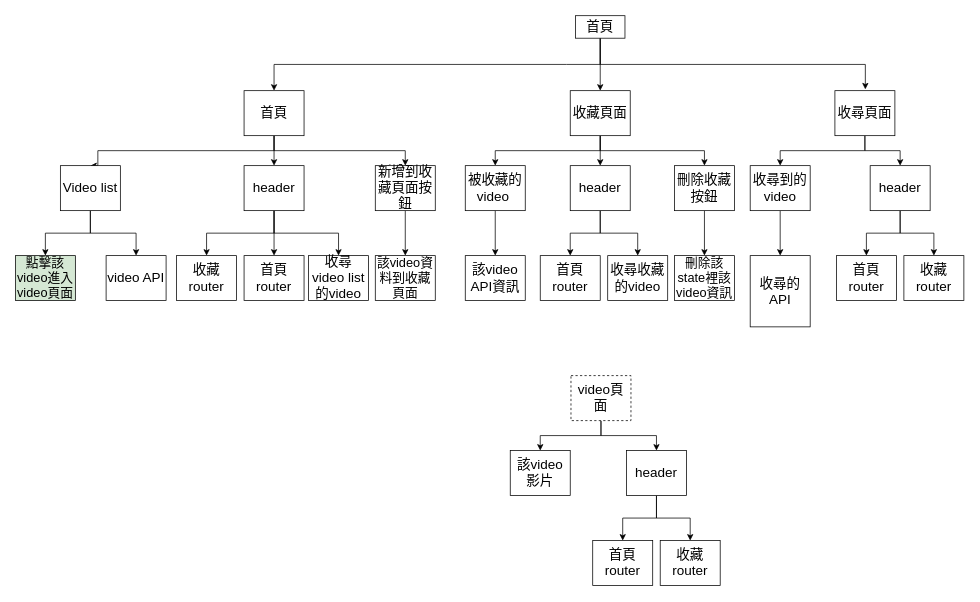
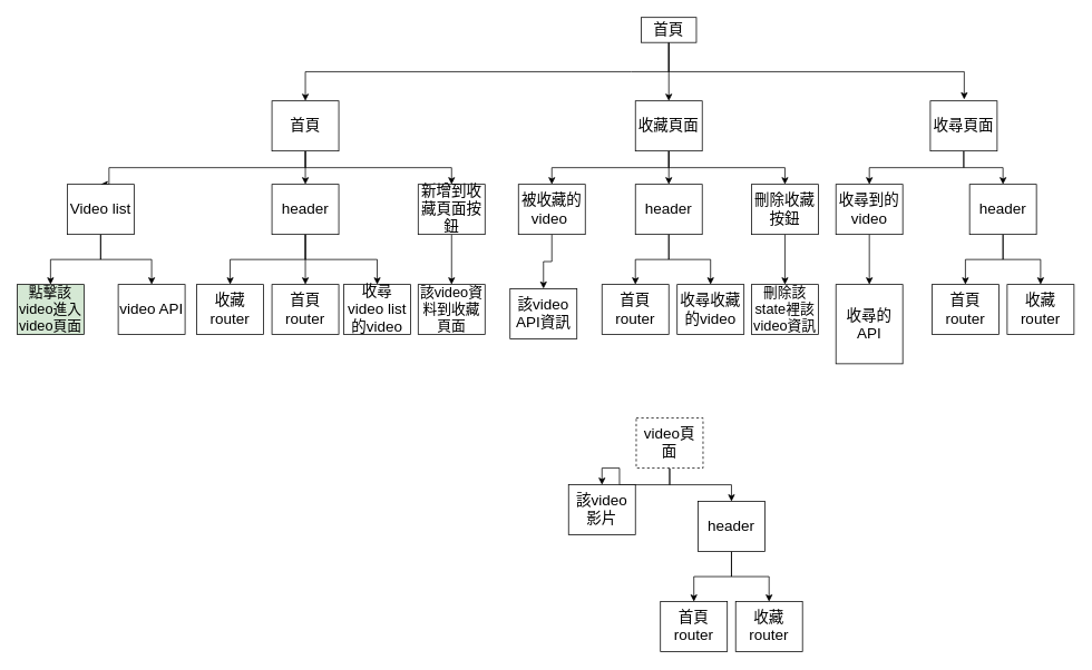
  <mxCell id="0" />
  <mxCell id="1" parent="0" />
  <mxCell id="2" style="edgeStyle=orthogonalEdgeStyle;rounded=0;orthogonalLoop=1;jettySize=auto;html=1;exitX=0.5;exitY=1;exitDx=0;exitDy=0;fontFamily=Helvetica;fontSize=18;entryX=0.5;entryY=0;entryDx=0;entryDy=0;" edge="1" parent="1" source="5" target="9"><mxGeometry relative="1" as="geometry"><Array as="points"><mxPoint x="755" y="85" /><mxPoint x="355" y="85" /></Array></mxGeometry></mxCell>
  <mxCell id="3" style="edgeStyle=orthogonalEdgeStyle;rounded=0;orthogonalLoop=1;jettySize=auto;html=1;exitX=0.5;exitY=1;exitDx=0;exitDy=0;fontFamily=Helvetica;fontSize=18;entryX=0.5;entryY=0;entryDx=0;entryDy=0;" edge="1" parent="1" source="5" target="13"><mxGeometry relative="1" as="geometry"><mxPoint x="860" y="120" as="targetPoint" /></mxGeometry></mxCell>
  <mxCell id="4" style="edgeStyle=orthogonalEdgeStyle;rounded=0;orthogonalLoop=1;jettySize=auto;html=1;exitX=0.5;exitY=1;exitDx=0;exitDy=0;entryX=0.507;entryY=-0.029;entryDx=0;entryDy=0;entryPerimeter=0;fontFamily=Helvetica;fontSize=18;" edge="1" parent="1" source="5" target="22"><mxGeometry relative="1" as="geometry" /></mxCell>
  <mxCell id="5" value="首頁" style="rounded=0;whiteSpace=wrap;html=1;fontSize=18;" vertex="1" parent="1"><mxGeometry x="767" y="20" width="66" height="30" as="geometry" /></mxCell>
  <mxCell id="6" style="edgeStyle=orthogonalEdgeStyle;rounded=0;orthogonalLoop=1;jettySize=auto;html=1;exitX=0.5;exitY=1;exitDx=0;exitDy=0;entryX=0.5;entryY=1;entryDx=0;entryDy=0;fontFamily=Helvetica;fontSize=18;" edge="1" parent="1" source="9" target="16"><mxGeometry relative="1" as="geometry"><Array as="points"><mxPoint x="365" y="200" /><mxPoint x="130" y="200" /></Array></mxGeometry></mxCell>
  <mxCell id="7" style="edgeStyle=orthogonalEdgeStyle;rounded=0;orthogonalLoop=1;jettySize=auto;html=1;exitX=0.5;exitY=1;exitDx=0;exitDy=0;entryX=0.5;entryY=1;entryDx=0;entryDy=0;fontFamily=Helvetica;fontSize=18;" edge="1" parent="1" source="9" target="28"><mxGeometry relative="1" as="geometry" /></mxCell>
  <mxCell id="8" style="edgeStyle=orthogonalEdgeStyle;rounded=0;orthogonalLoop=1;jettySize=auto;html=1;exitX=0.5;exitY=1;exitDx=0;exitDy=0;entryX=0.5;entryY=1;entryDx=0;entryDy=0;fontFamily=Helvetica;fontSize=18;" edge="1" parent="1" source="9" target="30"><mxGeometry relative="1" as="geometry" /></mxCell>
  <mxCell id="9" value="首頁" style="rounded=0;whiteSpace=wrap;html=1;fontFamily=Helvetica;fontSize=18;" vertex="1" parent="1"><mxGeometry x="325" y="120" width="80" height="60" as="geometry" /></mxCell>
  <mxCell id="10" style="edgeStyle=orthogonalEdgeStyle;rounded=0;orthogonalLoop=1;jettySize=auto;html=1;exitX=0.5;exitY=1;exitDx=0;exitDy=0;entryX=0.5;entryY=1;entryDx=0;entryDy=0;fontFamily=Helvetica;fontSize=18;" edge="1" parent="1" source="13" target="24"><mxGeometry relative="1" as="geometry" /></mxCell>
  <mxCell id="11" style="edgeStyle=orthogonalEdgeStyle;rounded=0;orthogonalLoop=1;jettySize=auto;html=1;exitX=0.5;exitY=1;exitDx=0;exitDy=0;entryX=0.5;entryY=1;entryDx=0;entryDy=0;fontFamily=Helvetica;fontSize=18;" edge="1" parent="1" source="13" target="33"><mxGeometry relative="1" as="geometry" /></mxCell>
  <mxCell id="12" style="edgeStyle=orthogonalEdgeStyle;rounded=0;orthogonalLoop=1;jettySize=auto;html=1;exitX=0.5;exitY=1;exitDx=0;exitDy=0;fontFamily=Helvetica;fontSize=18;" edge="1" parent="1" source="13" target="35"><mxGeometry relative="1" as="geometry" /></mxCell>
  <mxCell id="13" value="收藏頁面" style="rounded=0;whiteSpace=wrap;html=1;horizontal=1;fontSize=18;" vertex="1" parent="1"><mxGeometry x="760" y="120" width="80" height="60" as="geometry" /></mxCell>
  <mxCell id="14" style="edgeStyle=orthogonalEdgeStyle;rounded=0;orthogonalLoop=1;jettySize=auto;html=1;exitX=0.5;exitY=0;exitDx=0;exitDy=0;fontFamily=Helvetica;fontSize=18;" edge="1" parent="1" source="16" target="40"><mxGeometry relative="1" as="geometry" /></mxCell>
  <mxCell id="15" style="edgeStyle=orthogonalEdgeStyle;rounded=0;orthogonalLoop=1;jettySize=auto;html=1;exitX=0.5;exitY=0;exitDx=0;exitDy=0;fontFamily=Helvetica;fontSize=17;entryX=0.5;entryY=1;entryDx=0;entryDy=0;" edge="1" parent="1" source="16" target="54"><mxGeometry relative="1" as="geometry"><mxPoint x="19.091" y="320" as="targetPoint" /></mxGeometry></mxCell>
  <mxCell id="16" value="Video list" style="rounded=0;whiteSpace=wrap;html=1;direction=west;fontSize=18;" vertex="1" parent="1"><mxGeometry x="80" y="220" width="80" height="60" as="geometry" /></mxCell>
  <mxCell id="17" style="edgeStyle=orthogonalEdgeStyle;rounded=0;orthogonalLoop=1;jettySize=auto;html=1;exitX=0.5;exitY=0;exitDx=0;exitDy=0;entryX=0.5;entryY=1;entryDx=0;entryDy=0;fontFamily=Helvetica;fontSize=17;" edge="1" parent="1" source="19" target="46"><mxGeometry relative="1" as="geometry" /></mxCell>
  <mxCell id="18" style="edgeStyle=orthogonalEdgeStyle;rounded=0;orthogonalLoop=1;jettySize=auto;html=1;exitX=0.5;exitY=0;exitDx=0;exitDy=0;entryX=0.5;entryY=1;entryDx=0;entryDy=0;fontFamily=Helvetica;fontSize=17;" edge="1" parent="1" source="19" target="47"><mxGeometry relative="1" as="geometry" /></mxCell>
  <mxCell id="19" value="header" style="rounded=0;whiteSpace=wrap;html=1;direction=west;fontSize=18;" vertex="1" parent="1"><mxGeometry x="1160" y="220" width="80" height="60" as="geometry" /></mxCell>
  <mxCell id="20" style="edgeStyle=orthogonalEdgeStyle;rounded=0;orthogonalLoop=1;jettySize=auto;html=1;exitX=0.5;exitY=1;exitDx=0;exitDy=0;entryX=0.5;entryY=1;entryDx=0;entryDy=0;fontFamily=Helvetica;fontSize=18;" edge="1" parent="1" source="22" target="19"><mxGeometry relative="1" as="geometry" /></mxCell>
  <mxCell id="21" style="edgeStyle=orthogonalEdgeStyle;rounded=0;orthogonalLoop=1;jettySize=auto;html=1;exitX=0.5;exitY=1;exitDx=0;exitDy=0;entryX=0.5;entryY=1;entryDx=0;entryDy=0;fontFamily=Helvetica;fontSize=18;" edge="1" parent="1" source="22" target="37"><mxGeometry relative="1" as="geometry" /></mxCell>
  <mxCell id="22" value="收尋頁面" style="rounded=0;whiteSpace=wrap;html=1;horizontal=1;fontSize=18;" vertex="1" parent="1"><mxGeometry x="1113" y="120" width="80" height="60" as="geometry" /></mxCell>
  <mxCell id="23" style="edgeStyle=orthogonalEdgeStyle;rounded=0;orthogonalLoop=1;jettySize=auto;html=1;exitX=0.5;exitY=0;exitDx=0;exitDy=0;fontFamily=Helvetica;fontSize=18;" edge="1" parent="1" source="24" target="43"><mxGeometry relative="1" as="geometry" /></mxCell>
  <mxCell id="24" value="被收藏的video&amp;nbsp;" style="rounded=0;whiteSpace=wrap;html=1;direction=west;fontSize=18;" vertex="1" parent="1"><mxGeometry x="620" y="220" width="80" height="60" as="geometry" /></mxCell>
  <mxCell id="25" style="edgeStyle=orthogonalEdgeStyle;rounded=0;orthogonalLoop=1;jettySize=auto;html=1;exitX=0.5;exitY=0;exitDx=0;exitDy=0;fontFamily=Helvetica;fontSize=18;" edge="1" parent="1" source="28" target="38"><mxGeometry relative="1" as="geometry" /></mxCell>
  <mxCell id="26" style="edgeStyle=orthogonalEdgeStyle;rounded=0;orthogonalLoop=1;jettySize=auto;html=1;exitX=0.5;exitY=0;exitDx=0;exitDy=0;fontFamily=Helvetica;fontSize=18;" edge="1" parent="1" source="28" target="39"><mxGeometry relative="1" as="geometry" /></mxCell>
  <mxCell id="27" style="edgeStyle=orthogonalEdgeStyle;rounded=0;orthogonalLoop=1;jettySize=auto;html=1;exitX=0.5;exitY=0;exitDx=0;exitDy=0;entryX=0.5;entryY=1;entryDx=0;entryDy=0;fontFamily=Helvetica;fontSize=17;" edge="1" parent="1" source="28" target="51"><mxGeometry relative="1" as="geometry" /></mxCell>
  <mxCell id="28" value="header" style="rounded=0;whiteSpace=wrap;html=1;direction=west;fontSize=18;" vertex="1" parent="1"><mxGeometry x="325" y="220" width="80" height="60" as="geometry" /></mxCell>
  <mxCell id="29" style="edgeStyle=orthogonalEdgeStyle;rounded=0;orthogonalLoop=1;jettySize=auto;html=1;exitX=0.5;exitY=0;exitDx=0;exitDy=0;entryX=0.5;entryY=1;entryDx=0;entryDy=0;fontFamily=Helvetica;fontSize=18;" edge="1" parent="1" source="30" target="41"><mxGeometry relative="1" as="geometry" /></mxCell>
  <mxCell id="30" value="新增到收藏頁面按鈕" style="rounded=0;whiteSpace=wrap;html=1;direction=west;fontSize=18;" vertex="1" parent="1"><mxGeometry x="500" y="220" width="80" height="60" as="geometry" /></mxCell>
  <mxCell id="31" style="edgeStyle=orthogonalEdgeStyle;rounded=0;orthogonalLoop=1;jettySize=auto;html=1;exitX=0.5;exitY=0;exitDx=0;exitDy=0;entryX=0.5;entryY=1;entryDx=0;entryDy=0;fontFamily=Helvetica;fontSize=18;" edge="1" parent="1" source="33" target="42"><mxGeometry relative="1" as="geometry" /></mxCell>
  <mxCell id="32" style="edgeStyle=orthogonalEdgeStyle;rounded=0;orthogonalLoop=1;jettySize=auto;html=1;exitX=0.5;exitY=0;exitDx=0;exitDy=0;entryX=0.5;entryY=1;entryDx=0;entryDy=0;fontFamily=Helvetica;fontSize=17;" edge="1" parent="1" source="33" target="52"><mxGeometry relative="1" as="geometry" /></mxCell>
  <mxCell id="33" value="header" style="rounded=0;whiteSpace=wrap;html=1;direction=west;fontSize=18;" vertex="1" parent="1"><mxGeometry x="760" y="220" width="80" height="60" as="geometry" /></mxCell>
  <mxCell id="34" style="edgeStyle=orthogonalEdgeStyle;rounded=0;orthogonalLoop=1;jettySize=auto;html=1;exitX=0.5;exitY=0;exitDx=0;exitDy=0;fontFamily=Helvetica;fontSize=18;" edge="1" parent="1" source="35" target="44"><mxGeometry relative="1" as="geometry" /></mxCell>
  <mxCell id="35" value="刪除收藏按鈕" style="rounded=0;whiteSpace=wrap;html=1;direction=west;fontSize=18;" vertex="1" parent="1"><mxGeometry x="899" y="220" width="80" height="60" as="geometry" /></mxCell>
  <mxCell id="36" style="edgeStyle=orthogonalEdgeStyle;rounded=0;orthogonalLoop=1;jettySize=auto;html=1;exitX=0.5;exitY=0;exitDx=0;exitDy=0;fontFamily=Helvetica;fontSize=17;" edge="1" parent="1" source="37" target="45"><mxGeometry relative="1" as="geometry" /></mxCell>
  <mxCell id="37" value="收尋到的video" style="rounded=0;whiteSpace=wrap;html=1;direction=west;fontSize=18;" vertex="1" parent="1"><mxGeometry x="1000" y="220" width="80" height="60" as="geometry" /></mxCell>
  <mxCell id="38" value="收藏router" style="rounded=0;whiteSpace=wrap;html=1;direction=west;fontSize=18;" vertex="1" parent="1"><mxGeometry x="235" y="340" width="80" height="60" as="geometry" /></mxCell>
  <mxCell id="39" value="首頁router" style="rounded=0;whiteSpace=wrap;html=1;direction=west;fontSize=18;" vertex="1" parent="1"><mxGeometry x="325" y="340" width="80" height="60" as="geometry" /></mxCell>
  <mxCell id="40" value="video API" style="rounded=0;whiteSpace=wrap;html=1;direction=west;fontSize=18;" vertex="1" parent="1"><mxGeometry x="141" y="340" width="80" height="60" as="geometry" /></mxCell>
  <mxCell id="41" value="該video資料到收藏頁面" style="rounded=0;whiteSpace=wrap;html=1;direction=west;fontSize=17;" vertex="1" parent="1"><mxGeometry x="500" y="340" width="80" height="60" as="geometry" /></mxCell>
  <mxCell id="42" value="首頁router" style="rounded=0;whiteSpace=wrap;html=1;direction=west;fontSize=18;" vertex="1" parent="1"><mxGeometry x="720" y="340" width="80" height="60" as="geometry" /></mxCell>
- <mxCell id="43" value="該video API資訊" style="rounded=0;whiteSpace=wrap;html=1;direction=west;fontSize=18;" vertex="1" parent="1"><mxGeometry x="620" y="340" width="80" height="60" as="geometry" /></mxCell>
+ <mxCell id="43" value="該video API資訊" style="rounded=0;whiteSpace=wrap;html=1;direction=west;fontSize=18;" vertex="1" parent="1"><mxGeometry x="610" y="345" width="80" height="60" as="geometry" /></mxCell>
  <mxCell id="44" value="刪除該state裡該video資訊" style="rounded=0;whiteSpace=wrap;html=1;direction=west;fontSize=17;" vertex="1" parent="1"><mxGeometry x="899" y="340" width="80" height="60" as="geometry" /></mxCell>
  <mxCell id="45" value="收尋的API" style="rounded=0;whiteSpace=wrap;html=1;direction=west;fontSize=18;" vertex="1" parent="1"><mxGeometry x="1000" y="340" width="80" height="95" as="geometry" /></mxCell>
  <mxCell id="46" value="首頁router" style="rounded=0;whiteSpace=wrap;html=1;direction=west;fontSize=18;" vertex="1" parent="1"><mxGeometry x="1115" y="340" width="80" height="60" as="geometry" /></mxCell>
  <mxCell id="47" value="收藏router" style="rounded=0;whiteSpace=wrap;html=1;direction=west;fontSize=18;" vertex="1" parent="1"><mxGeometry x="1205" y="340" width="80" height="60" as="geometry" /></mxCell>
  <mxCell id="48" style="edgeStyle=orthogonalEdgeStyle;rounded=0;orthogonalLoop=1;jettySize=auto;html=1;exitX=0.5;exitY=1;exitDx=0;exitDy=0;fontFamily=Helvetica;fontSize=17;" edge="1" parent="1" source="50" target="53"><mxGeometry relative="1" as="geometry" /></mxCell>
  <mxCell id="49" style="edgeStyle=orthogonalEdgeStyle;rounded=0;orthogonalLoop=1;jettySize=auto;html=1;exitX=0.5;exitY=1;exitDx=0;exitDy=0;entryX=0.5;entryY=1;entryDx=0;entryDy=0;fontFamily=Helvetica;fontSize=17;" edge="1" parent="1" source="50" target="57"><mxGeometry relative="1" as="geometry" /></mxCell>
  <mxCell id="50" value="video頁面" style="rounded=0;whiteSpace=wrap;html=1;horizontal=1;fontSize=18;dashed=1;" vertex="1" parent="1"><mxGeometry x="761" y="500" width="80" height="60" as="geometry" /></mxCell>
  <mxCell id="51" value="收尋video list的video" style="rounded=0;whiteSpace=wrap;html=1;direction=west;fontSize=18;" vertex="1" parent="1"><mxGeometry x="411" y="340" width="80" height="60" as="geometry" /></mxCell>
  <mxCell id="52" value="收尋收藏的video" style="rounded=0;whiteSpace=wrap;html=1;direction=west;fontSize=18;" vertex="1" parent="1"><mxGeometry x="810" y="340" width="80" height="60" as="geometry" /></mxCell>
- <mxCell id="53" value="該video影片" style="rounded=0;whiteSpace=wrap;html=1;direction=west;fontSize=18;" vertex="1" parent="1"><mxGeometry x="680" y="600" width="80" height="60" as="geometry" /></mxCell>
+ <mxCell id="53" value="該video影片" style="rounded=0;whiteSpace=wrap;html=1;direction=west;fontSize=18;" vertex="1" parent="1"><mxGeometry x="680" y="580" width="80" height="60" as="geometry" /></mxCell>
  <mxCell id="54" value="點擊該video進入video頁面" style="rounded=0;whiteSpace=wrap;html=1;direction=west;fontSize=17;fillColor=#d5e8d4;" vertex="1" parent="1"><mxGeometry x="20" y="340" width="80" height="60" as="geometry" /></mxCell>
  <mxCell id="55" style="edgeStyle=orthogonalEdgeStyle;rounded=0;orthogonalLoop=1;jettySize=auto;html=1;exitX=0.5;exitY=0;exitDx=0;exitDy=0;entryX=0.5;entryY=1;entryDx=0;entryDy=0;fontFamily=Helvetica;fontSize=17;" edge="1" parent="1" source="57" target="58"><mxGeometry relative="1" as="geometry" /></mxCell>
  <mxCell id="56" style="edgeStyle=orthogonalEdgeStyle;rounded=0;orthogonalLoop=1;jettySize=auto;html=1;exitX=0.5;exitY=0;exitDx=0;exitDy=0;entryX=0.5;entryY=1;entryDx=0;entryDy=0;fontFamily=Helvetica;fontSize=17;" edge="1" parent="1" source="57" target="59"><mxGeometry relative="1" as="geometry" /></mxCell>
  <mxCell id="57" value="header" style="rounded=0;whiteSpace=wrap;html=1;direction=west;fontSize=18;" vertex="1" parent="1"><mxGeometry x="835" y="600" width="80" height="60" as="geometry" /></mxCell>
  <mxCell id="58" value="首頁router" style="rounded=0;whiteSpace=wrap;html=1;direction=west;fontSize=18;" vertex="1" parent="1"><mxGeometry x="790" y="720" width="80" height="60" as="geometry" /></mxCell>
  <mxCell id="59" value="收藏router" style="rounded=0;whiteSpace=wrap;html=1;direction=west;fontSize=18;" vertex="1" parent="1"><mxGeometry x="880" y="720" width="80" height="60" as="geometry" /></mxCell>
